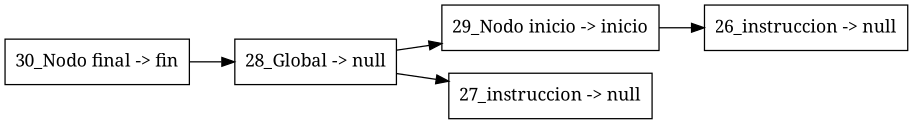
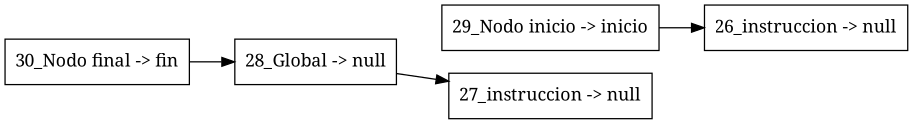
  digraph {
    fontname="Noto Serif"
    rankdir=LR
    node [color=black fillcolor=white fontname="Noto Serif" shape=box style=filled]
    edge [color=black fontname="Noto Serif"]
    "28_Global -> null"
    "29_Nodo inicio -> inicio"
    "27_instruccion -> null"
    "26_instruccion -> null"
    "30_Nodo final -> fin"
-   "28_Global -> null" -> "29_Nodo inicio -> inicio"
    "28_Global -> null" -> "27_instruccion -> null"
    "29_Nodo inicio -> inicio" -> "26_instruccion -> null"
    "30_Nodo final -> fin" -> "28_Global -> null"
  }
